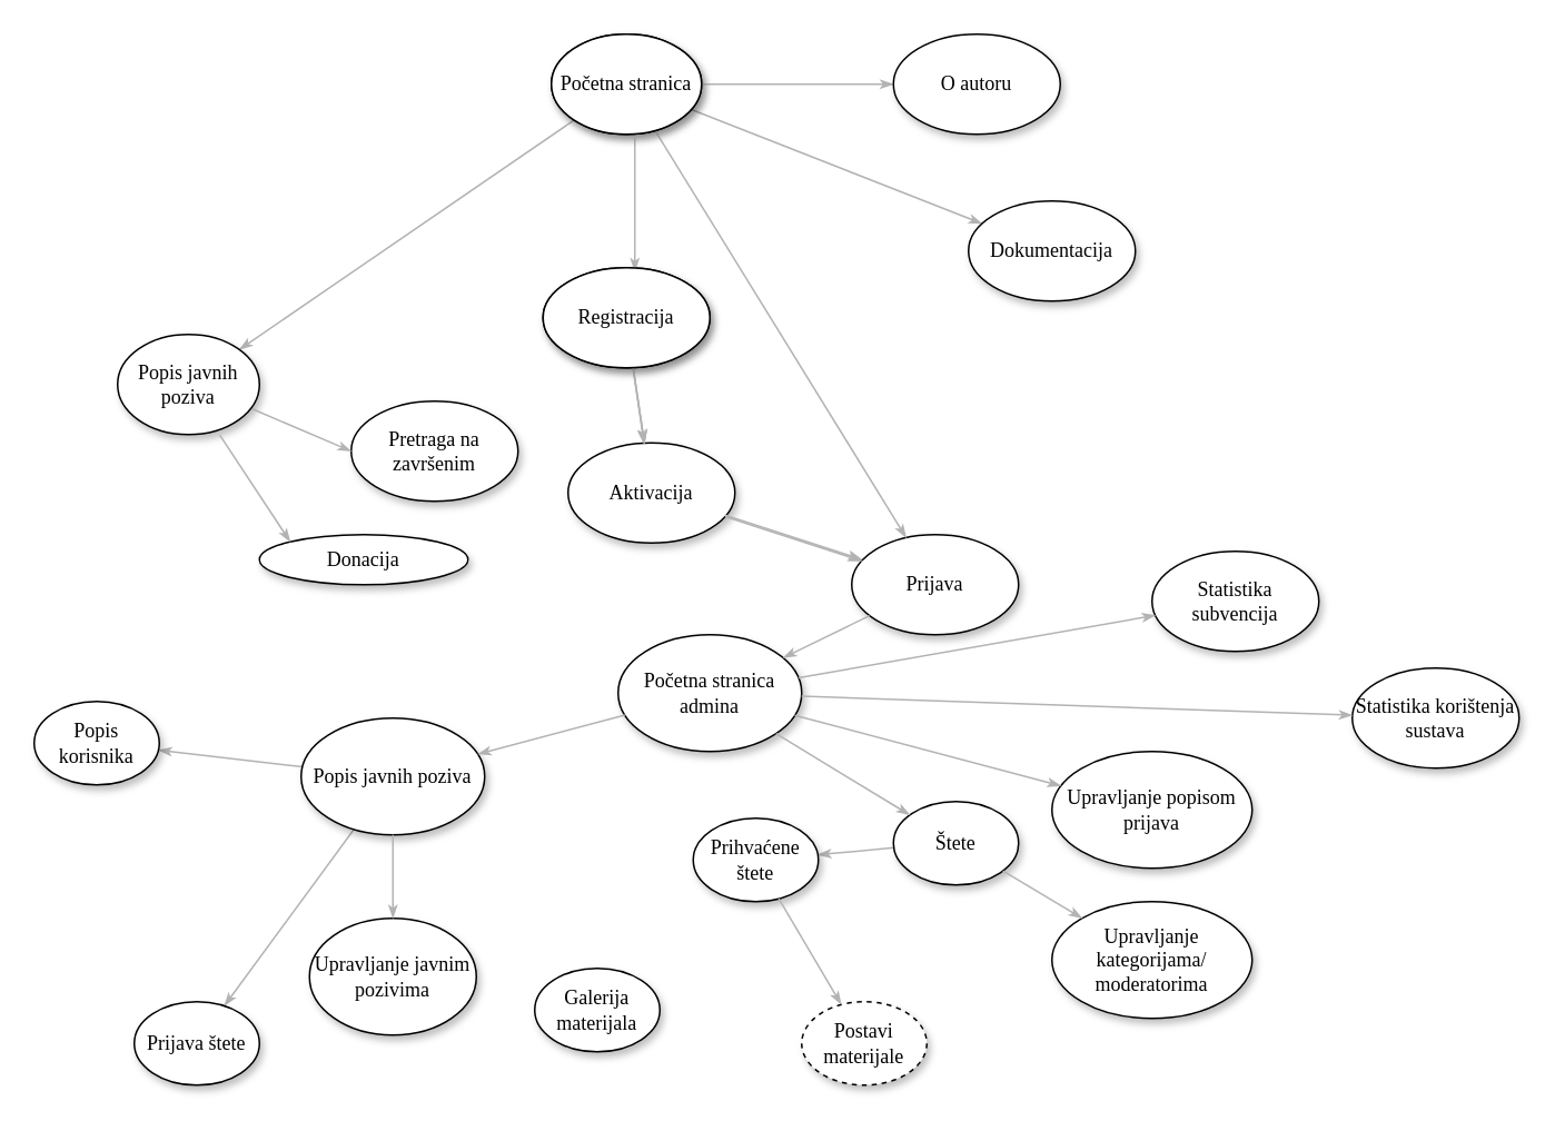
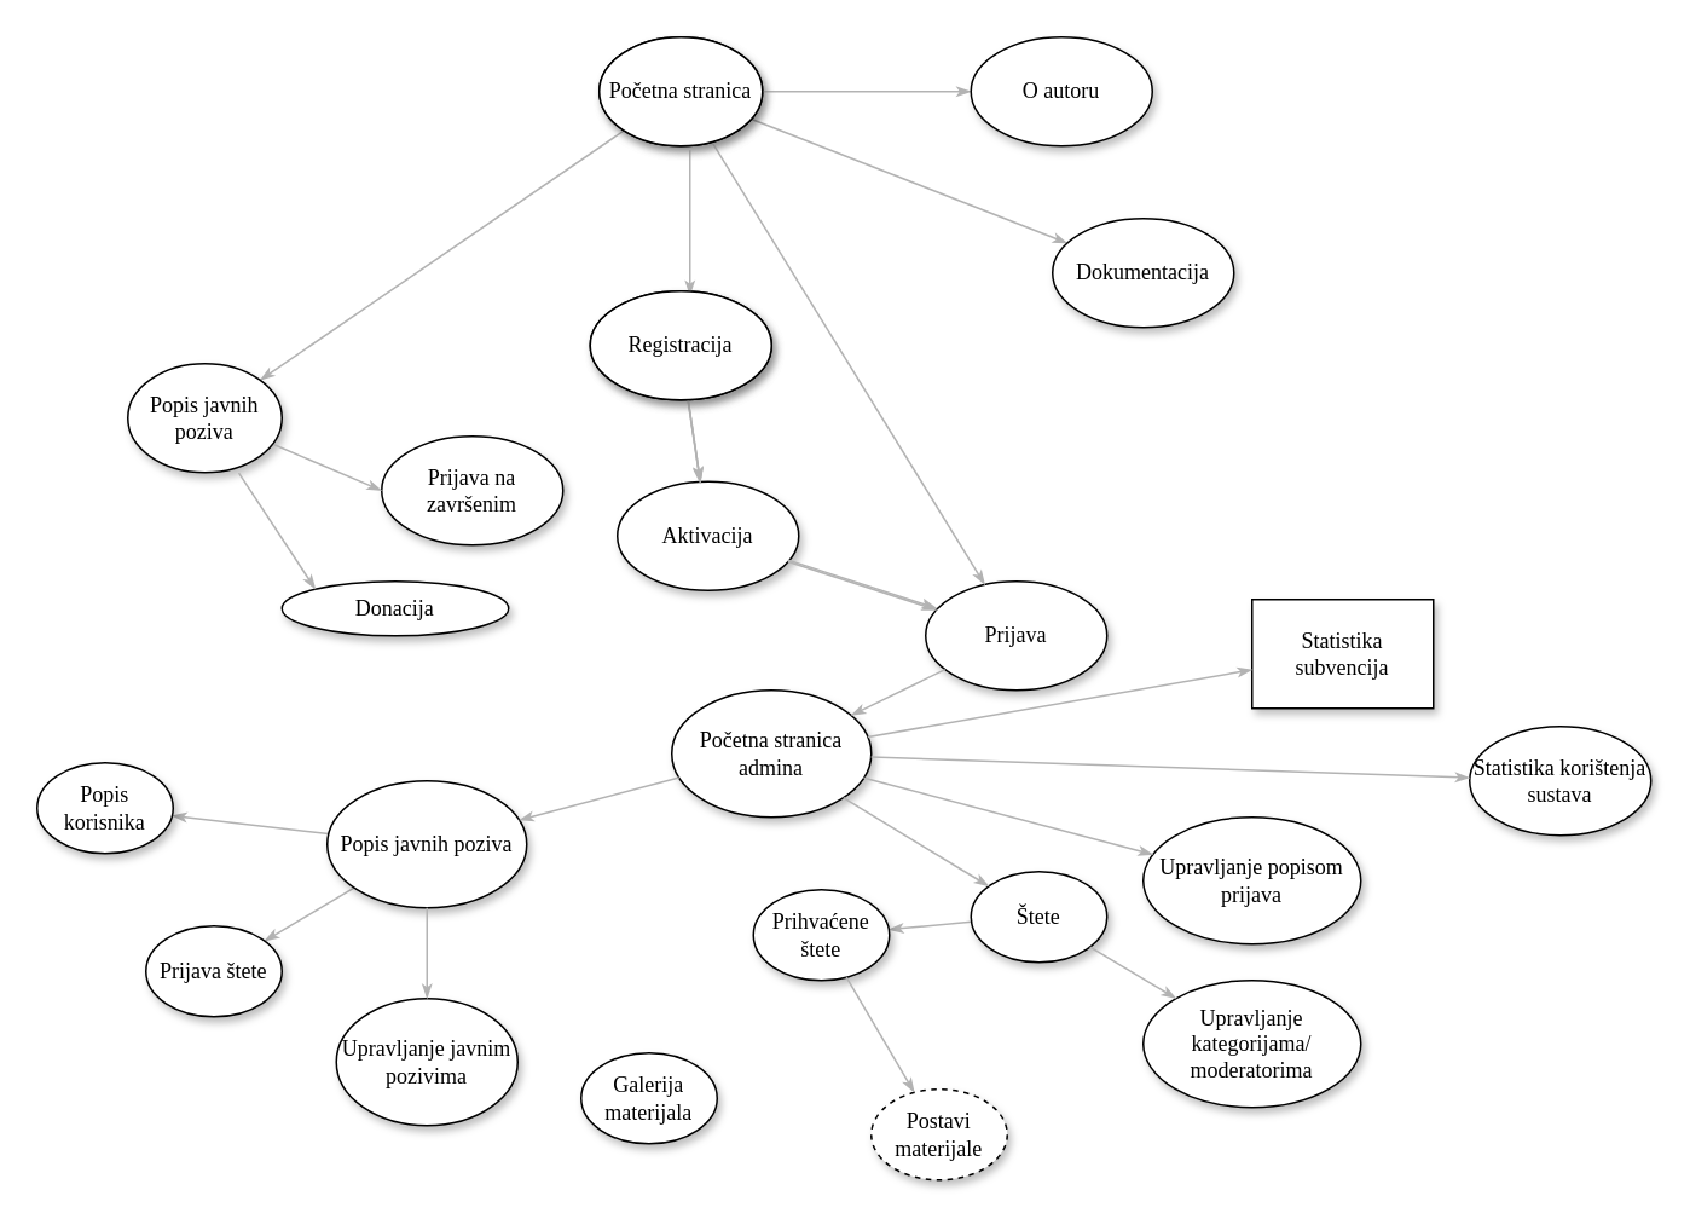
  <mxCell id="0" />
  <mxCell id="1" parent="0" />
  <mxCell id="2" value="" style="edgeStyle=none;rounded=1;html=1;labelBackgroundColor=none;startArrow=none;startFill=0;startSize=5;endArrow=classicThin;endFill=1;endSize=5;jettySize=auto;orthogonalLoop=1;strokeColor=#B3B3B3;strokeWidth=1;fontFamily=Verdana;fontSize=12" edge="1" parent="1" source="33" target="8"><mxGeometry relative="1" as="geometry"><mxPoint x="327.01" y="146.08" as="sourcePoint" /></mxGeometry></mxCell>
  <mxCell id="3" value="" style="edgeStyle=none;rounded=1;html=1;labelBackgroundColor=none;startArrow=none;startFill=0;startSize=5;endArrow=classicThin;endFill=1;endSize=5;jettySize=auto;orthogonalLoop=1;strokeColor=#B3B3B3;strokeWidth=1;fontFamily=Verdana;fontSize=12;" edge="1" parent="1" source="4" target="5"><mxGeometry relative="1" as="geometry"><mxPoint x="380.607" y="259.732" as="sourcePoint" /></mxGeometry></mxCell>
  <mxCell id="4" value="&lt;span&gt;Štete&lt;/span&gt;" style="ellipse;whiteSpace=wrap;html=1;rounded=0;shadow=1;comic=0;labelBackgroundColor=none;strokeWidth=1;fontFamily=Verdana;fontSize=12;align=center;" vertex="1" parent="1"><mxGeometry x="535" y="480" width="75" height="50" as="geometry" /></mxCell>
  <mxCell id="5" value="&lt;span&gt;Prihvaćene štete&lt;/span&gt;" style="ellipse;whiteSpace=wrap;html=1;rounded=0;shadow=1;comic=0;labelBackgroundColor=none;strokeWidth=1;fontFamily=Verdana;fontSize=12;align=center;" vertex="1" parent="1"><mxGeometry x="415" y="490" width="75" height="50" as="geometry" /></mxCell>
  <mxCell id="6" value="Postavi materijale" style="ellipse;whiteSpace=wrap;html=1;rounded=0;shadow=1;comic=0;labelBackgroundColor=none;strokeWidth=1;fontFamily=Verdana;fontSize=12;align=center;dashed=1;" vertex="1" parent="1"><mxGeometry x="480" y="600" width="75" height="50" as="geometry" /></mxCell>
  <mxCell id="7" value="" style="edgeStyle=none;rounded=1;html=1;labelBackgroundColor=none;startArrow=none;startFill=0;startSize=5;endArrow=classicThin;endFill=1;endSize=5;jettySize=auto;orthogonalLoop=1;strokeColor=#B3B3B3;strokeWidth=1;fontFamily=Verdana;fontSize=12" edge="1" parent="1" source="38" target="11"><mxGeometry relative="1" as="geometry"><mxPoint x="117.5" y="340" as="targetPoint" /></mxGeometry></mxCell>
  <mxCell id="8" value="Popis javnih poziva" style="ellipse;whiteSpace=wrap;html=1;rounded=0;shadow=1;comic=0;labelBackgroundColor=none;strokeWidth=1;fontFamily=Verdana;fontSize=12;align=center;" vertex="1" parent="1"><mxGeometry x="70" y="200" width="85" height="60" as="geometry" /></mxCell>
  <mxCell id="9" value="" style="edgeStyle=none;rounded=1;html=1;labelBackgroundColor=none;startArrow=none;startFill=0;startSize=5;endArrow=classicThin;endFill=1;endSize=5;jettySize=auto;orthogonalLoop=1;strokeColor=#B3B3B3;strokeWidth=1;fontFamily=Verdana;fontSize=12;" edge="1" parent="1" source="38" target="10"><mxGeometry relative="1" as="geometry" /></mxCell>
  <mxCell id="10" value="&lt;span&gt;Popis korisnika&lt;/span&gt;" style="ellipse;whiteSpace=wrap;html=1;rounded=0;shadow=1;comic=0;labelBackgroundColor=none;strokeWidth=1;fontFamily=Verdana;fontSize=12;align=center;" vertex="1" parent="1"><mxGeometry x="20" y="420" width="75" height="50" as="geometry" /></mxCell>
- <mxCell id="11" value="&lt;span&gt;Prijava štete&lt;/span&gt;" style="ellipse;whiteSpace=wrap;html=1;rounded=0;shadow=1;comic=0;labelBackgroundColor=none;strokeWidth=1;fontFamily=Verdana;fontSize=12;align=center;" vertex="1" parent="1"><mxGeometry x="80" y="600" width="75" height="50" as="geometry" /></mxCell>
+ <mxCell id="11" value="&lt;span&gt;Prijava štete&lt;/span&gt;" style="ellipse;whiteSpace=wrap;html=1;rounded=0;shadow=1;comic=0;labelBackgroundColor=none;strokeWidth=1;fontFamily=Verdana;fontSize=12;align=center;" vertex="1" parent="1"><mxGeometry x="80" y="510" width="75" height="50" as="geometry" /></mxCell>
  <mxCell id="12" value="&lt;span&gt;Donacija&lt;/span&gt;" style="ellipse;whiteSpace=wrap;html=1;rounded=0;shadow=1;comic=0;labelBackgroundColor=none;strokeWidth=1;fontFamily=Verdana;fontSize=12;align=center;" vertex="1" parent="1"><mxGeometry x="155" y="320" width="125" height="30" as="geometry" /></mxCell>
  <mxCell id="13" value="" style="edgeStyle=none;rounded=1;html=1;labelBackgroundColor=none;startArrow=none;startFill=0;startSize=5;endArrow=classicThin;endFill=1;endSize=5;jettySize=auto;orthogonalLoop=1;strokeColor=#B3B3B3;strokeWidth=1;fontFamily=Verdana;fontSize=12;exitX=0.72;exitY=1.004;exitDx=0;exitDy=0;entryX=0;entryY=0;entryDx=0;entryDy=0;exitPerimeter=0;" edge="1" parent="1" source="8" target="12"><mxGeometry relative="1" as="geometry"><mxPoint x="154.31" y="265" as="sourcePoint" /><mxPoint x="154.31" y="345" as="targetPoint" /></mxGeometry></mxCell>
- <mxCell id="14" value="&lt;span&gt;Pretraga na završenim&lt;/span&gt;" style="ellipse;whiteSpace=wrap;html=1;rounded=0;shadow=1;comic=0;labelBackgroundColor=none;strokeWidth=1;fontFamily=Verdana;fontSize=12;align=center;" vertex="1" parent="1"><mxGeometry x="210" y="240" width="100" height="60" as="geometry" /></mxCell>
+ <mxCell id="14" value="&lt;span&gt;Prijava na završenim&lt;/span&gt;" style="ellipse;whiteSpace=wrap;html=1;rounded=0;shadow=1;comic=0;labelBackgroundColor=none;strokeWidth=1;fontFamily=Verdana;fontSize=12;align=center;" vertex="1" parent="1"><mxGeometry x="210" y="240" width="100" height="60" as="geometry" /></mxCell>
  <mxCell id="15" value="" style="edgeStyle=none;rounded=1;html=1;labelBackgroundColor=none;startArrow=none;startFill=0;startSize=5;endArrow=classicThin;endFill=1;endSize=5;jettySize=auto;orthogonalLoop=1;strokeColor=#B3B3B3;strokeWidth=1;fontFamily=Verdana;fontSize=12;exitX=0.95;exitY=0.745;exitDx=0;exitDy=0;entryX=0;entryY=0.5;entryDx=0;entryDy=0;exitPerimeter=0;" edge="1" parent="1" source="8" target="14"><mxGeometry relative="1" as="geometry"><mxPoint x="160" y="252.88" as="sourcePoint" /><mxPoint x="191.983" y="300.002" as="targetPoint" /></mxGeometry></mxCell>
  <mxCell id="16" value="" style="edgeStyle=none;rounded=1;html=1;labelBackgroundColor=none;startArrow=none;startFill=0;startSize=5;endArrow=classicThin;endFill=1;endSize=5;jettySize=auto;orthogonalLoop=1;strokeColor=#B3B3B3;strokeWidth=1;fontFamily=Verdana;fontSize=12;" edge="1" parent="1" source="5" target="6"><mxGeometry relative="1" as="geometry"><mxPoint x="416.038" y="269.598" as="sourcePoint" /><mxPoint x="458" y="441" as="targetPoint" /><Array as="points" /></mxGeometry></mxCell>
  <mxCell id="17" value="Galerija materijala" style="ellipse;whiteSpace=wrap;html=1;rounded=0;shadow=1;comic=0;labelBackgroundColor=none;strokeWidth=1;fontFamily=Verdana;fontSize=12;align=center;" vertex="1" parent="1"><mxGeometry x="320" y="580" width="75" height="50" as="geometry" /></mxCell>
  <mxCell id="18" value="" style="edgeStyle=none;rounded=1;html=1;labelBackgroundColor=none;startArrow=none;startFill=0;startSize=5;endArrow=classicThin;endFill=1;endSize=5;jettySize=auto;orthogonalLoop=1;strokeColor=#B3B3B3;strokeWidth=1;fontFamily=Verdana;fontSize=12" edge="1" parent="1" source="19" target="20"><mxGeometry relative="1" as="geometry" /></mxCell>
  <mxCell id="19" value="Početna stranica" style="ellipse;whiteSpace=wrap;html=1;rounded=0;shadow=1;comic=0;labelBackgroundColor=none;strokeWidth=1;fontFamily=Verdana;fontSize=12;align=center;" vertex="1" parent="1"><mxGeometry x="330" width="90" height="60" as="geometry" y="20" /></mxCell>
  <mxCell id="20" value="&lt;span&gt;Dokumentacija&lt;/span&gt;" style="ellipse;whiteSpace=wrap;html=1;rounded=0;shadow=1;comic=0;labelBackgroundColor=none;strokeWidth=1;fontFamily=Verdana;fontSize=12;align=center;" vertex="1" parent="1"><mxGeometry x="580" y="120" width="100" height="60" as="geometry" /></mxCell>
  <mxCell id="21" value="" style="edgeStyle=none;rounded=1;html=1;labelBackgroundColor=none;startArrow=none;startFill=0;startSize=5;endArrow=classicThin;endFill=1;endSize=5;jettySize=auto;orthogonalLoop=1;strokeColor=#B3B3B3;strokeWidth=1;fontFamily=Verdana;fontSize=12" edge="1" parent="1" source="19" target="22"><mxGeometry relative="1" as="geometry"><mxPoint x="440.002" y="-34.806" as="sourcePoint" /></mxGeometry></mxCell>
  <mxCell id="22" value="&lt;span&gt;O autoru&lt;br&gt;&lt;/span&gt;" style="ellipse;whiteSpace=wrap;html=1;rounded=0;shadow=1;comic=0;labelBackgroundColor=none;strokeWidth=1;fontFamily=Verdana;fontSize=12;align=center;" vertex="1" parent="1"><mxGeometry x="535" width="100" height="60" as="geometry" y="20" /></mxCell>
  <mxCell id="23" value="&lt;span&gt;Prijava&lt;/span&gt;" style="ellipse;whiteSpace=wrap;html=1;rounded=0;shadow=1;comic=0;labelBackgroundColor=none;strokeWidth=1;fontFamily=Verdana;fontSize=12;align=center;" vertex="1" parent="1"><mxGeometry x="510" y="320" width="100" height="60" as="geometry" /></mxCell>
  <mxCell id="24" value="" style="edgeStyle=none;rounded=1;html=1;labelBackgroundColor=none;startArrow=none;startFill=0;startSize=5;endArrow=classicThin;endFill=1;endSize=5;jettySize=auto;orthogonalLoop=1;strokeColor=#B3B3B3;strokeWidth=1;fontFamily=Verdana;fontSize=12" edge="1" parent="1" source="19" target="23"><mxGeometry relative="1" as="geometry"><mxPoint x="380" y="91.549" as="sourcePoint" /><mxPoint x="554.297" y="159.997" as="targetPoint" /></mxGeometry></mxCell>
  <mxCell id="25" value="&lt;span&gt;Registracija&lt;/span&gt;" style="ellipse;whiteSpace=wrap;html=1;rounded=0;shadow=1;comic=0;labelBackgroundColor=none;strokeWidth=1;fontFamily=Verdana;fontSize=12;align=center;" vertex="1" parent="1"><mxGeometry x="325" y="160" width="100" height="60" as="geometry" /></mxCell>
  <mxCell id="26" value="Aktivacija" style="ellipse;whiteSpace=wrap;html=1;rounded=0;shadow=1;comic=0;labelBackgroundColor=none;strokeWidth=1;fontFamily=Verdana;fontSize=12;align=center;" vertex="1" parent="1"><mxGeometry x="340" y="265" width="100" height="60" as="geometry" /></mxCell>
  <mxCell id="27" value="" style="edgeStyle=none;rounded=1;html=1;labelBackgroundColor=none;startArrow=none;startFill=0;startSize=5;endArrow=classicThin;endFill=1;endSize=5;jettySize=auto;orthogonalLoop=1;strokeColor=#B3B3B3;strokeWidth=1;fontFamily=Verdana;fontSize=12" edge="1" parent="1" source="25" target="26"><mxGeometry relative="1" as="geometry"><mxPoint x="580" y="275" as="sourcePoint" /><mxPoint x="580" y="405" as="targetPoint" /></mxGeometry></mxCell>
  <mxCell id="28" value="" style="edgeStyle=none;rounded=1;html=1;labelBackgroundColor=none;startArrow=none;startFill=0;startSize=5;endArrow=classicThin;endFill=1;endSize=5;jettySize=auto;orthogonalLoop=1;strokeColor=#B3B3B3;strokeWidth=1;fontFamily=Verdana;fontSize=12" edge="1" parent="1" source="26" target="23"><mxGeometry relative="1" as="geometry"><mxPoint x="400.651" y="278.492" as="sourcePoint" /><mxPoint x="424.331" y="321.511" as="targetPoint" /></mxGeometry></mxCell>
  <mxCell id="29" value="" style="edgeStyle=none;rounded=1;html=1;labelBackgroundColor=none;startArrow=none;startFill=0;startSize=5;endArrow=classicThin;endFill=1;endSize=5;jettySize=auto;orthogonalLoop=1;strokeColor=#B3B3B3;strokeWidth=1;fontFamily=Verdana;fontSize=12" edge="1" parent="1"><mxGeometry relative="1" as="geometry"><mxPoint x="380" y="82.25" as="sourcePoint" /><mxPoint x="380" y="162.25" as="targetPoint" /></mxGeometry></mxCell>
  <mxCell id="30" value="" style="edgeStyle=none;rounded=1;html=1;labelBackgroundColor=none;startArrow=none;startFill=0;startSize=5;endArrow=classicThin;endFill=1;endSize=5;jettySize=auto;orthogonalLoop=1;strokeColor=#B3B3B3;strokeWidth=1;fontFamily=Verdana;fontSize=12" edge="1" parent="1"><mxGeometry relative="1" as="geometry"><mxPoint x="378.987" y="220.794" as="sourcePoint" /><mxPoint x="385.73" y="266" as="targetPoint" /></mxGeometry></mxCell>
  <mxCell id="31" value="" style="edgeStyle=none;rounded=1;html=1;labelBackgroundColor=none;startArrow=none;startFill=0;startSize=5;endArrow=classicThin;endFill=1;endSize=5;jettySize=auto;orthogonalLoop=1;strokeColor=#B3B3B3;strokeWidth=1;fontFamily=Verdana;fontSize=12" edge="1" parent="1"><mxGeometry relative="1" as="geometry"><mxPoint x="378.987" y="219.904" as="sourcePoint" /><mxPoint x="385.73" y="265.11" as="targetPoint" /></mxGeometry></mxCell>
  <mxCell id="32" value="" style="edgeStyle=none;rounded=1;html=1;labelBackgroundColor=none;startArrow=none;startFill=0;startSize=5;endArrow=classicThin;endFill=1;endSize=5;jettySize=auto;orthogonalLoop=1;strokeColor=#B3B3B3;strokeWidth=1;fontFamily=Verdana;fontSize=12" edge="1" parent="1"><mxGeometry relative="1" as="geometry"><mxPoint x="434.118" y="308.228" as="sourcePoint" /><mxPoint x="515.99" y="334.872" as="targetPoint" /></mxGeometry></mxCell>
  <mxCell id="33" value="Početna stranica" style="ellipse;whiteSpace=wrap;html=1;rounded=0;shadow=1;comic=0;labelBackgroundColor=none;strokeWidth=1;fontFamily=Verdana;fontSize=12;align=center;" vertex="1" parent="1"><mxGeometry x="330" width="90" height="60" as="geometry" y="20" /></mxCell>
  <mxCell id="34" value="&lt;span&gt;Registracija&lt;/span&gt;" style="ellipse;whiteSpace=wrap;html=1;rounded=0;shadow=1;comic=0;labelBackgroundColor=none;strokeWidth=1;fontFamily=Verdana;fontSize=12;align=center;" vertex="1" parent="1"><mxGeometry x="325" y="160" width="100" height="60" as="geometry" /></mxCell>
  <mxCell id="35" value="&lt;span&gt;Početna stranica admina&lt;/span&gt;" style="ellipse;whiteSpace=wrap;html=1;rounded=0;shadow=1;comic=0;labelBackgroundColor=none;strokeWidth=1;fontFamily=Verdana;fontSize=12;align=center;" vertex="1" parent="1"><mxGeometry x="370" y="380" width="110" height="70" as="geometry" /></mxCell>
  <mxCell id="36" value="" style="edgeStyle=none;rounded=1;html=1;labelBackgroundColor=none;startArrow=none;startFill=0;startSize=5;endArrow=classicThin;endFill=1;endSize=5;jettySize=auto;orthogonalLoop=1;strokeColor=#B3B3B3;strokeWidth=1;fontFamily=Verdana;fontSize=12;" edge="1" parent="1" source="23" target="35"><mxGeometry relative="1" as="geometry"><mxPoint x="562.289" y="487.225" as="sourcePoint" /><mxPoint x="495.105" y="512.65" as="targetPoint" /></mxGeometry></mxCell>
  <mxCell id="37" value="" style="edgeStyle=none;rounded=1;html=1;labelBackgroundColor=none;startArrow=none;startFill=0;startSize=5;endArrow=classicThin;endFill=1;endSize=5;jettySize=auto;orthogonalLoop=1;strokeColor=#B3B3B3;strokeWidth=1;fontFamily=Verdana;fontSize=12;" edge="1" parent="1" source="35" target="4"><mxGeometry relative="1" as="geometry"><mxPoint x="572.289" y="497.225" as="sourcePoint" /><mxPoint x="505.105" y="522.65" as="targetPoint" /></mxGeometry></mxCell>
  <mxCell id="38" value="Popis javnih poziva" style="ellipse;whiteSpace=wrap;html=1;rounded=0;shadow=1;comic=0;labelBackgroundColor=none;strokeWidth=1;fontFamily=Verdana;fontSize=12;align=center;" vertex="1" parent="1"><mxGeometry x="180" y="430" width="110" height="70" as="geometry" /></mxCell>
  <mxCell id="39" value="" style="edgeStyle=none;rounded=1;html=1;labelBackgroundColor=none;startArrow=none;startFill=0;startSize=5;endArrow=classicThin;endFill=1;endSize=5;jettySize=auto;orthogonalLoop=1;strokeColor=#B3B3B3;strokeWidth=1;fontFamily=Verdana;fontSize=12;" edge="1" parent="1" source="35" target="38"><mxGeometry relative="1" as="geometry"><mxPoint x="310.003" y="400.128" as="sourcePoint" /><mxPoint x="223.739" y="390" as="targetPoint" /></mxGeometry></mxCell>
  <mxCell id="40" value="&lt;span&gt;Upravljanje javnim pozivima&lt;/span&gt;" style="ellipse;whiteSpace=wrap;html=1;rounded=0;shadow=1;comic=0;labelBackgroundColor=none;strokeWidth=1;fontFamily=Verdana;fontSize=12;align=center;" vertex="1" parent="1"><mxGeometry x="185" y="550" width="100" height="70" as="geometry" /></mxCell>
  <mxCell id="41" value="" style="edgeStyle=none;rounded=1;html=1;labelBackgroundColor=none;startArrow=none;startFill=0;startSize=5;endArrow=classicThin;endFill=1;endSize=5;jettySize=auto;orthogonalLoop=1;strokeColor=#B3B3B3;strokeWidth=1;fontFamily=Verdana;fontSize=12" edge="1" parent="1" source="38" target="40"><mxGeometry relative="1" as="geometry"><mxPoint x="155.409" y="528.302" as="targetPoint" /><mxPoint x="204.841" y="498.915" as="sourcePoint" /></mxGeometry></mxCell>
  <mxCell id="42" value="&lt;span&gt;Upravljanje popisom prijava&lt;/span&gt;" style="ellipse;whiteSpace=wrap;html=1;rounded=0;shadow=1;comic=0;labelBackgroundColor=none;strokeWidth=1;fontFamily=Verdana;fontSize=12;align=center;" vertex="1" parent="1"><mxGeometry x="630" y="450" width="120" height="70" as="geometry" /></mxCell>
  <mxCell id="43" value="" style="edgeStyle=none;rounded=1;html=1;labelBackgroundColor=none;startArrow=none;startFill=0;startSize=5;endArrow=classicThin;endFill=1;endSize=5;jettySize=auto;orthogonalLoop=1;strokeColor=#B3B3B3;strokeWidth=1;fontFamily=Verdana;fontSize=12;" edge="1" parent="1" source="35" target="42"><mxGeometry relative="1" as="geometry"><mxPoint x="484.46" y="440.309" as="sourcePoint" /><mxPoint x="561.045" y="464.389" as="targetPoint" /></mxGeometry></mxCell>
- <mxCell id="44" value="Statistika subvencija" style="ellipse;whiteSpace=wrap;html=1;rounded=0;shadow=1;comic=0;labelBackgroundColor=none;strokeWidth=1;fontFamily=Verdana;fontSize=12;align=center;" vertex="1" parent="1"><mxGeometry x="690" y="330" width="100" height="60" as="geometry" /></mxCell>
+ <mxCell id="44" value="Statistika subvencija" style="whiteSpace=wrap;html=1;shadow=1;comic=0;labelBackgroundColor=none;strokeWidth=1;fontFamily=Verdana;fontSize=12;align=center;rounded=0;" vertex="1" parent="1"><mxGeometry x="690" y="330" width="100" height="60" as="geometry" /></mxCell>
  <mxCell id="45" value="" style="edgeStyle=none;rounded=1;html=1;labelBackgroundColor=none;startArrow=none;startFill=0;startSize=5;endArrow=classicThin;endFill=1;endSize=5;jettySize=auto;orthogonalLoop=1;strokeColor=#B3B3B3;strokeWidth=1;fontFamily=Verdana;fontSize=12;" edge="1" parent="1" source="35" target="44"><mxGeometry relative="1" as="geometry"><mxPoint x="486.066" y="437.999" as="sourcePoint" /><mxPoint x="655.008" y="481.002" as="targetPoint" /></mxGeometry></mxCell>
  <mxCell id="46" value="Upravljanje kategorijama/&lt;br&gt;moderatorima" style="ellipse;whiteSpace=wrap;html=1;rounded=0;shadow=1;comic=0;labelBackgroundColor=none;strokeWidth=1;fontFamily=Verdana;fontSize=12;align=center;" vertex="1" parent="1"><mxGeometry x="630" y="540" width="120" height="70" as="geometry" /></mxCell>
  <mxCell id="47" value="" style="edgeStyle=none;rounded=1;html=1;labelBackgroundColor=none;startArrow=none;startFill=0;startSize=5;endArrow=classicThin;endFill=1;endSize=5;jettySize=auto;orthogonalLoop=1;strokeColor=#B3B3B3;strokeWidth=1;fontFamily=Verdana;fontSize=12;" edge="1" parent="1" source="4" target="46"><mxGeometry relative="1" as="geometry"><mxPoint x="474.597" y="449.291" as="sourcePoint" /><mxPoint x="554.88" y="498.09" as="targetPoint" /></mxGeometry></mxCell>
  <mxCell id="48" value="Statistika korištenja&lt;br&gt;sustava" style="ellipse;whiteSpace=wrap;html=1;rounded=0;shadow=1;comic=0;labelBackgroundColor=none;strokeWidth=1;fontFamily=Verdana;fontSize=12;align=center;" vertex="1" parent="1"><mxGeometry x="810" y="400" width="100" height="60" as="geometry" /></mxCell>
  <mxCell id="49" value="" style="edgeStyle=none;rounded=1;html=1;labelBackgroundColor=none;startArrow=none;startFill=0;startSize=5;endArrow=classicThin;endFill=1;endSize=5;jettySize=auto;orthogonalLoop=1;strokeColor=#B3B3B3;strokeWidth=1;fontFamily=Verdana;fontSize=12;" edge="1" parent="1" source="35" target="48"><mxGeometry relative="1" as="geometry"><mxPoint x="485.861" y="438.321" as="sourcePoint" /><mxPoint x="645.343" y="480.562" as="targetPoint" /></mxGeometry></mxCell>
